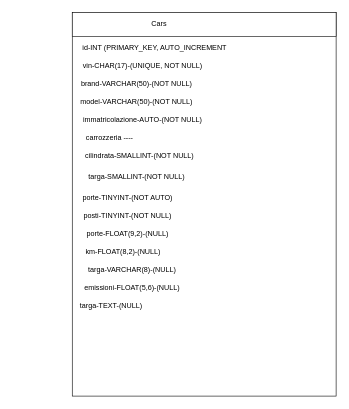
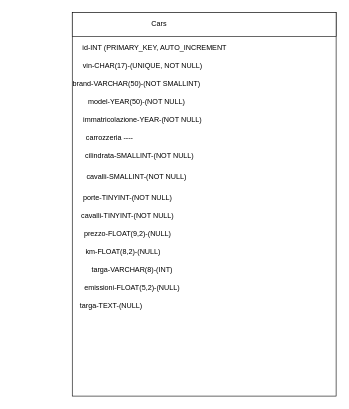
  <mxCell id="0" />
  <mxCell id="1" parent="0" />
  <mxCell id="2" value="" style="rounded=0;whiteSpace=wrap;html=1;" vertex="1" parent="1"><mxGeometry x="120" y="20" width="440" height="640" as="geometry" /></mxCell>
  <mxCell id="3" value="" style="rounded=0;whiteSpace=wrap;html=1;" vertex="1" parent="1"><mxGeometry x="120" y="20" width="440" height="40" as="geometry" /></mxCell>
  <mxCell id="4" value="Cars" style="text;html=1;strokeColor=none;fillColor=none;align=center;verticalAlign=middle;whiteSpace=wrap;rounded=0;" vertex="1" parent="1"><mxGeometry x="250" y="30" width="30" height="20" as="geometry" /></mxCell>
- <mxCell id="5" value="brand-VARCHAR(50)-(NOT NULL)" style="text;html=1;strokeColor=none;fillColor=none;align=center;verticalAlign=middle;whiteSpace=wrap;rounded=0;" vertex="1" parent="1"><mxGeometry x="30" y="130" width="395" height="20" as="geometry" /></mxCell>
- <mxCell id="6" value="immatricolazione-AUTO-(NOT NULL)" style="text;html=1;strokeColor=none;fillColor=none;align=center;verticalAlign=middle;whiteSpace=wrap;rounded=0;" vertex="1" parent="1"><mxGeometry x="105" y="190" width="265" height="20" as="geometry" /></mxCell>
+ <mxCell id="5" value="brand-VARCHAR(50)-(NOT SMALLINT)" style="text;html=1;strokeColor=none;fillColor=none;align=center;verticalAlign=middle;whiteSpace=wrap;rounded=0;" vertex="1" parent="1"><mxGeometry x="30" y="130" width="395" height="20" as="geometry" /></mxCell>
+ <mxCell id="6" value="immatricolazione-YEAR-(NOT NULL)" style="text;html=1;strokeColor=none;fillColor=none;align=center;verticalAlign=middle;whiteSpace=wrap;rounded=0;" vertex="1" parent="1"><mxGeometry x="105" y="190" width="265" height="20" as="geometry" /></mxCell>
  <mxCell id="7" value="carrozzeria ----" style="text;html=1;strokeColor=none;fillColor=none;align=center;verticalAlign=middle;whiteSpace=wrap;rounded=0;" vertex="1" parent="1"><mxGeometry x="50" y="220" width="265" height="20" as="geometry" /></mxCell>
- <mxCell id="8" value="model-VARCHAR(50)-(NOT NULL)" style="text;html=1;strokeColor=none;fillColor=none;align=center;verticalAlign=middle;whiteSpace=wrap;rounded=0;" vertex="1" parent="1"><mxGeometry x="30" y="160" width="395" height="20" as="geometry" /></mxCell>
+ <mxCell id="8" value="model-YEAR(50)-(NOT NULL)" style="text;html=1;strokeColor=none;fillColor=none;align=center;verticalAlign=middle;whiteSpace=wrap;rounded=0;" vertex="1" parent="1"><mxGeometry x="30" y="160" width="395" height="20" as="geometry" /></mxCell>
  <mxCell id="9" value="id-INT (PRIMARY_KEY, AUTO_INCREMENT" style="text;html=1;strokeColor=none;fillColor=none;align=center;verticalAlign=middle;whiteSpace=wrap;rounded=0;" vertex="1" parent="1"><mxGeometry x="75" y="70" width="365" height="20" as="geometry" /></mxCell>
  <mxCell id="10" style="edgeStyle=orthogonalEdgeStyle;rounded=0;orthogonalLoop=1;jettySize=auto;html=1;exitX=0.5;exitY=1;exitDx=0;exitDy=0;" edge="1" parent="1" source="8" target="8"><mxGeometry relative="1" as="geometry" /></mxCell>
  <mxCell id="11" value="km-FLOAT(8,2)-(NULL)" style="text;html=1;strokeColor=none;fillColor=none;align=center;verticalAlign=middle;whiteSpace=wrap;rounded=0;" vertex="1" parent="1"><mxGeometry x="70" y="410" width="270" height="20" as="geometry" /></mxCell>
- <mxCell id="12" value="porte-FLOAT(9,2)-(NULL)" style="text;html=1;strokeColor=none;fillColor=none;align=center;verticalAlign=middle;whiteSpace=wrap;rounded=0;" vertex="1" parent="1"><mxGeometry x="70" y="380" width="285" height="20" as="geometry" /></mxCell>
- <mxCell id="13" value="posti-TINYINT-(NOT NULL)" style="text;html=1;strokeColor=none;fillColor=none;align=center;verticalAlign=middle;whiteSpace=wrap;rounded=0;" vertex="1" parent="1"><mxGeometry x="80" y="350" width="265" height="20" as="geometry" /></mxCell>
- <mxCell id="14" value="porte-TINYINT-(NOT AUTO)" style="text;html=1;strokeColor=none;fillColor=none;align=center;verticalAlign=middle;whiteSpace=wrap;rounded=0;" vertex="1" parent="1"><mxGeometry x="75" y="320" width="275" height="20" as="geometry" /></mxCell>
- <mxCell id="15" value="targa-SMALLINT-(NOT NULL)" style="text;html=1;strokeColor=none;fillColor=none;align=center;verticalAlign=middle;whiteSpace=wrap;rounded=0;" vertex="1" parent="1"><mxGeometry x="85" y="285" width="285" height="20" as="geometry" /></mxCell>
+ <mxCell id="12" value="prezzo-FLOAT(9,2)-(NULL)" style="text;html=1;strokeColor=none;fillColor=none;align=center;verticalAlign=middle;whiteSpace=wrap;rounded=0;" vertex="1" parent="1"><mxGeometry x="70" y="380" width="285" height="20" as="geometry" /></mxCell>
+ <mxCell id="13" value="cavalli-TINYINT-(NOT NULL)" style="text;html=1;strokeColor=none;fillColor=none;align=center;verticalAlign=middle;whiteSpace=wrap;rounded=0;" vertex="1" parent="1"><mxGeometry x="80" y="350" width="265" height="20" as="geometry" /></mxCell>
+ <mxCell id="14" value="porte-TINYINT-(NOT NULL)" style="text;html=1;strokeColor=none;fillColor=none;align=center;verticalAlign=middle;whiteSpace=wrap;rounded=0;" vertex="1" parent="1"><mxGeometry x="75" y="320" width="275" height="20" as="geometry" /></mxCell>
+ <mxCell id="15" value="cavalli-SMALLINT-(NOT NULL)" style="text;html=1;strokeColor=none;fillColor=none;align=center;verticalAlign=middle;whiteSpace=wrap;rounded=0;" vertex="1" parent="1"><mxGeometry x="85" y="285" width="285" height="20" as="geometry" /></mxCell>
  <mxCell id="16" value="cilindrata-SMALLINT-(NOT NULL)" style="text;html=1;strokeColor=none;fillColor=none;align=center;verticalAlign=middle;whiteSpace=wrap;rounded=0;" vertex="1" parent="1"><mxGeometry x="95" y="250" width="275" height="20" as="geometry" /></mxCell>
  <mxCell id="17" value="vin-CHAR(17)-(UNIQUE, NOT NULL)" style="text;html=1;strokeColor=none;fillColor=none;align=center;verticalAlign=middle;whiteSpace=wrap;rounded=0;" vertex="1" parent="1"><mxGeometry x="20" y="100" width="435" height="20" as="geometry" /></mxCell>
- <mxCell id="18" value="targa-VARCHAR(8)-(NULL)" style="text;html=1;strokeColor=none;fillColor=none;align=center;verticalAlign=middle;whiteSpace=wrap;rounded=0;" vertex="1" parent="1"><mxGeometry x="40" y="440" width="360" height="20" as="geometry" /></mxCell>
- <mxCell id="19" value="emissioni-FLOAT(5,6)-(NULL)" style="text;html=1;strokeColor=none;fillColor=none;align=center;verticalAlign=middle;whiteSpace=wrap;rounded=0;" vertex="1" parent="1"><mxGeometry x="55" y="470" width="330" height="20" as="geometry" /></mxCell>
+ <mxCell id="18" value="targa-VARCHAR(8)-(INT)" style="text;html=1;strokeColor=none;fillColor=none;align=center;verticalAlign=middle;whiteSpace=wrap;rounded=0;" vertex="1" parent="1"><mxGeometry x="40" y="440" width="360" height="20" as="geometry" /></mxCell>
+ <mxCell id="19" value="emissioni-FLOAT(5,2)-(NULL)" style="text;html=1;strokeColor=none;fillColor=none;align=center;verticalAlign=middle;whiteSpace=wrap;rounded=0;" vertex="1" parent="1"><mxGeometry x="55" y="470" width="330" height="20" as="geometry" /></mxCell>
  <mxCell id="20" value="targa-TEXT-(NULL)" style="text;html=1;strokeColor=none;fillColor=none;align=center;verticalAlign=middle;whiteSpace=wrap;rounded=0;" vertex="1" parent="1"><mxGeometry x="85" y="500" width="200" height="20" as="geometry" /></mxCell>
